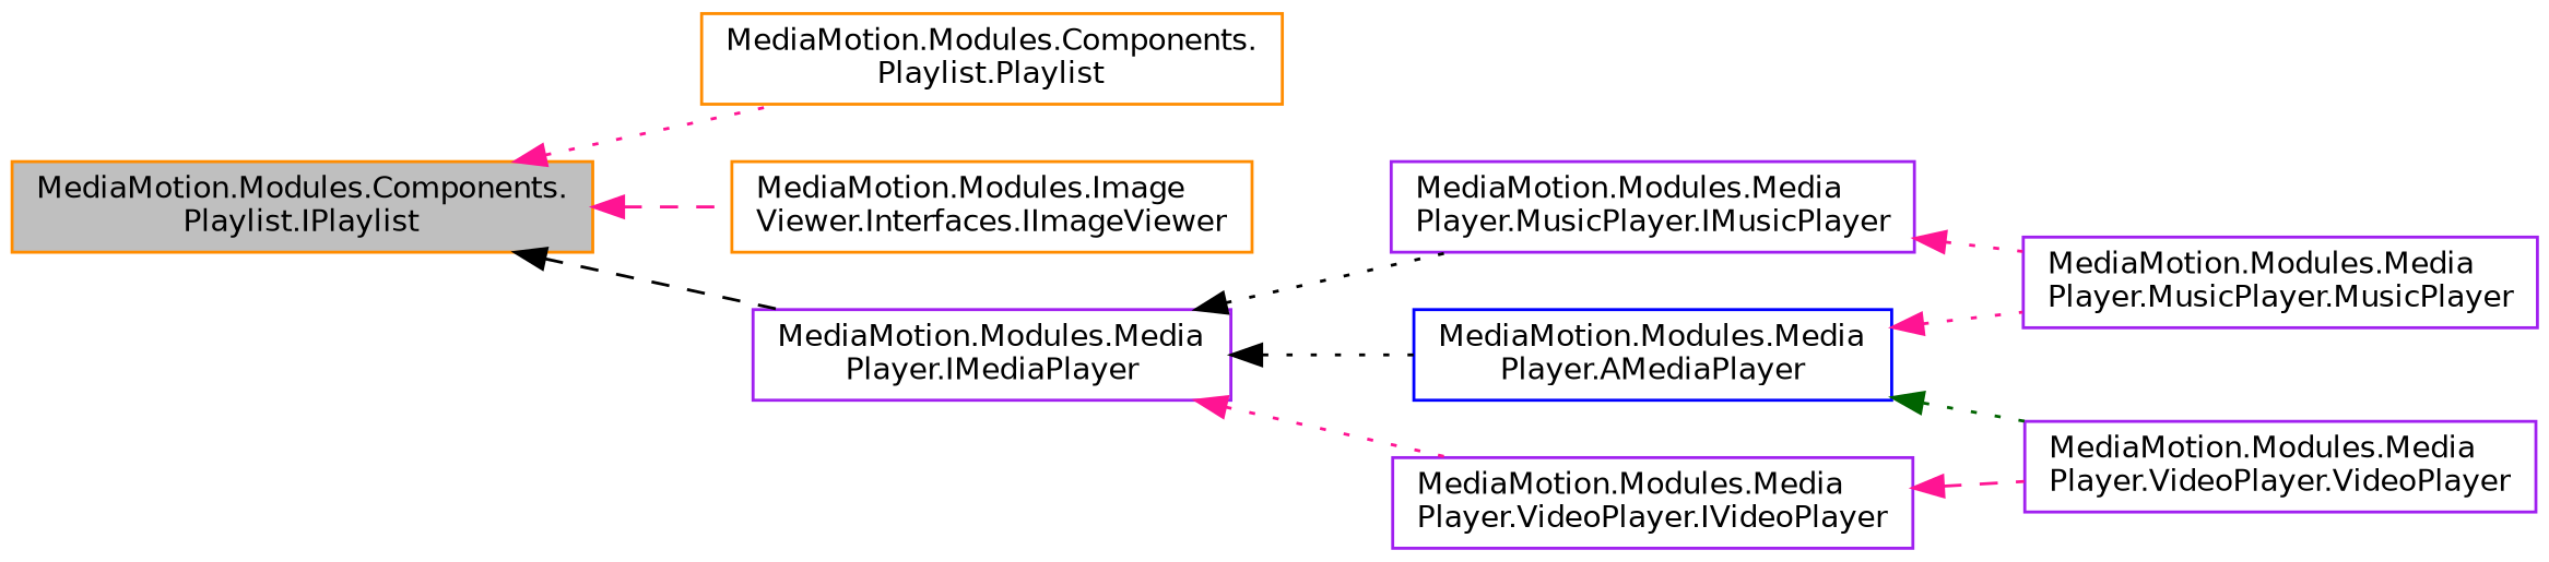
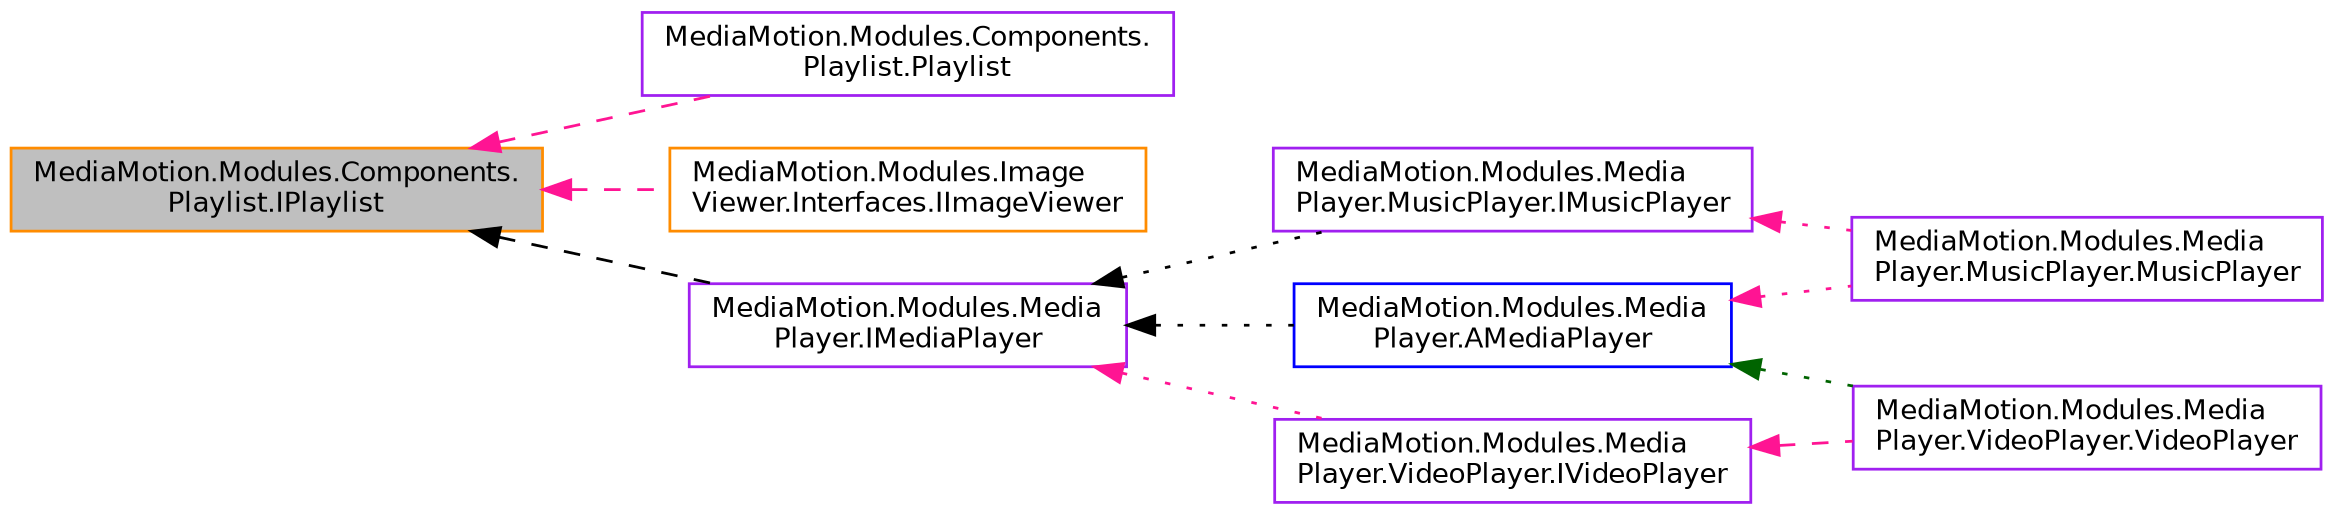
  digraph {
    rankdir=LR
    node [color=purple fillcolor=white fontname=Helvetica fontsize=10 shape=record style=filled]
    edge [color=deeppink dir=back fontname=Helvetica fontsize=10 labelfontname=Helvetica labelfontsize=10 style=dotted]
    n1 [color=darkorange fillcolor=grey75 fontcolor=black height=0.2 label="MediaMotion.Modules.Components.\lPlaylist.IPlaylist" width=0.4]
-   n2 [color=darkorange height=0.2 label="MediaMotion.Modules.Components.\lPlaylist.Playlist" width=0.4]
+   n2 [height=0.2 label="MediaMotion.Modules.Components.\lPlaylist.Playlist" width=0.4]
    n3 [color=darkorange height=0.2 label="MediaMotion.Modules.Image\lViewer.Interfaces.IImageViewer" width=0.4]
    n4 [height=0.2 label="MediaMotion.Modules.Media\lPlayer.IMediaPlayer" width=0.4]
    n5 [color=blue height=0.2 label="MediaMotion.Modules.Media\lPlayer.AMediaPlayer" width=0.4]
    n6 [height=0.2 label="MediaMotion.Modules.Media\lPlayer.MusicPlayer.IMusicPlayer" width=0.4]
    n7 [height=0.2 label="MediaMotion.Modules.Media\lPlayer.VideoPlayer.IVideoPlayer" width=0.4]
    n8 [height=0.2 label="MediaMotion.Modules.Media\lPlayer.MusicPlayer.MusicPlayer" width=0.4]
    n9 [height=0.2 label="MediaMotion.Modules.Media\lPlayer.VideoPlayer.VideoPlayer" width=0.4]
-   n1 -> n2
+   n1 -> n2 [style=dashed]
    n1 -> n3 [style=dashed]
    n1 -> n4 [color=black style=dashed]
    n4 -> n5 [color=black]
    n4 -> n6 [color=black]
    n4 -> n7
    n5 -> n8
    n5 -> n9 [color=darkgreen]
    n6 -> n8
    n7 -> n9 [style=dashed]
  }
